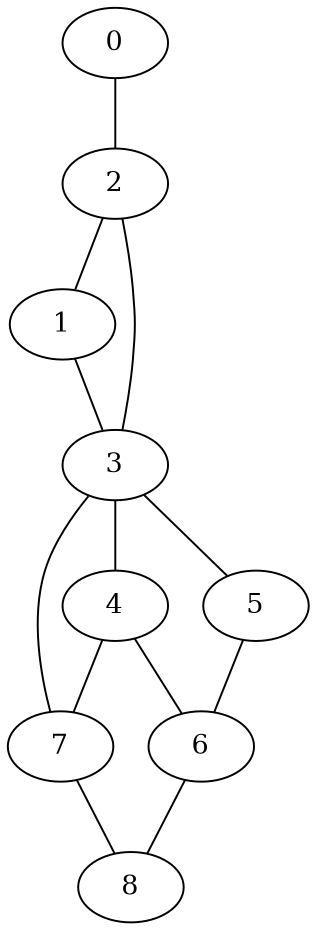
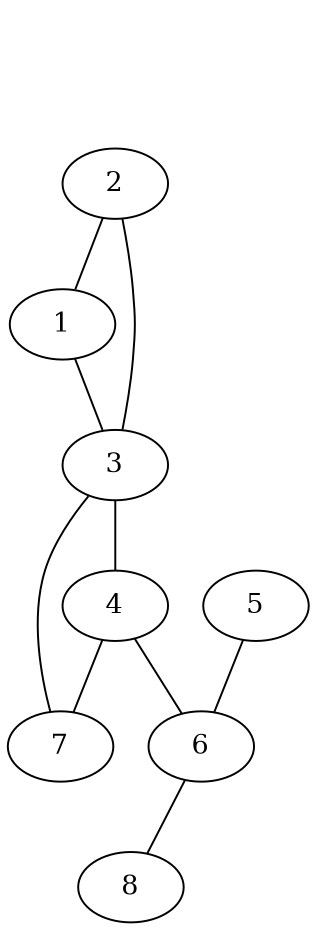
  graph {
-   0
    2
    1
    3
    4
    5
    7
    6
    8
-   0 -- 2
    2 -- 1
    2 -- 3
    1 -- 3
    3 -- 4
-   3 -- 5
    3 -- 7
    4 -- 7
    4 -- 6
    5 -- 6
-   7 -- 8
    6 -- 8
  }
